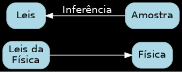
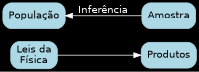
  digraph {
    bgcolor=black
    rankdir=LR
    fontname="DejaVu Sans"
    node [color=lightblue shape=box style="filled, rounded" fontname="DejaVu Sans"]
    edge [color=white fontname="DejaVu Sans"]
    "Leis da\nFísica"
-   Produtos [label="Física"]
-   "População" [label=Leis]
+   Produtos
+   "População"
    Amostra
    "Leis da\nFísica" -> Produtos
    "População" -> Amostra [dir=back fontcolor=white label="Inferência"]
  }
